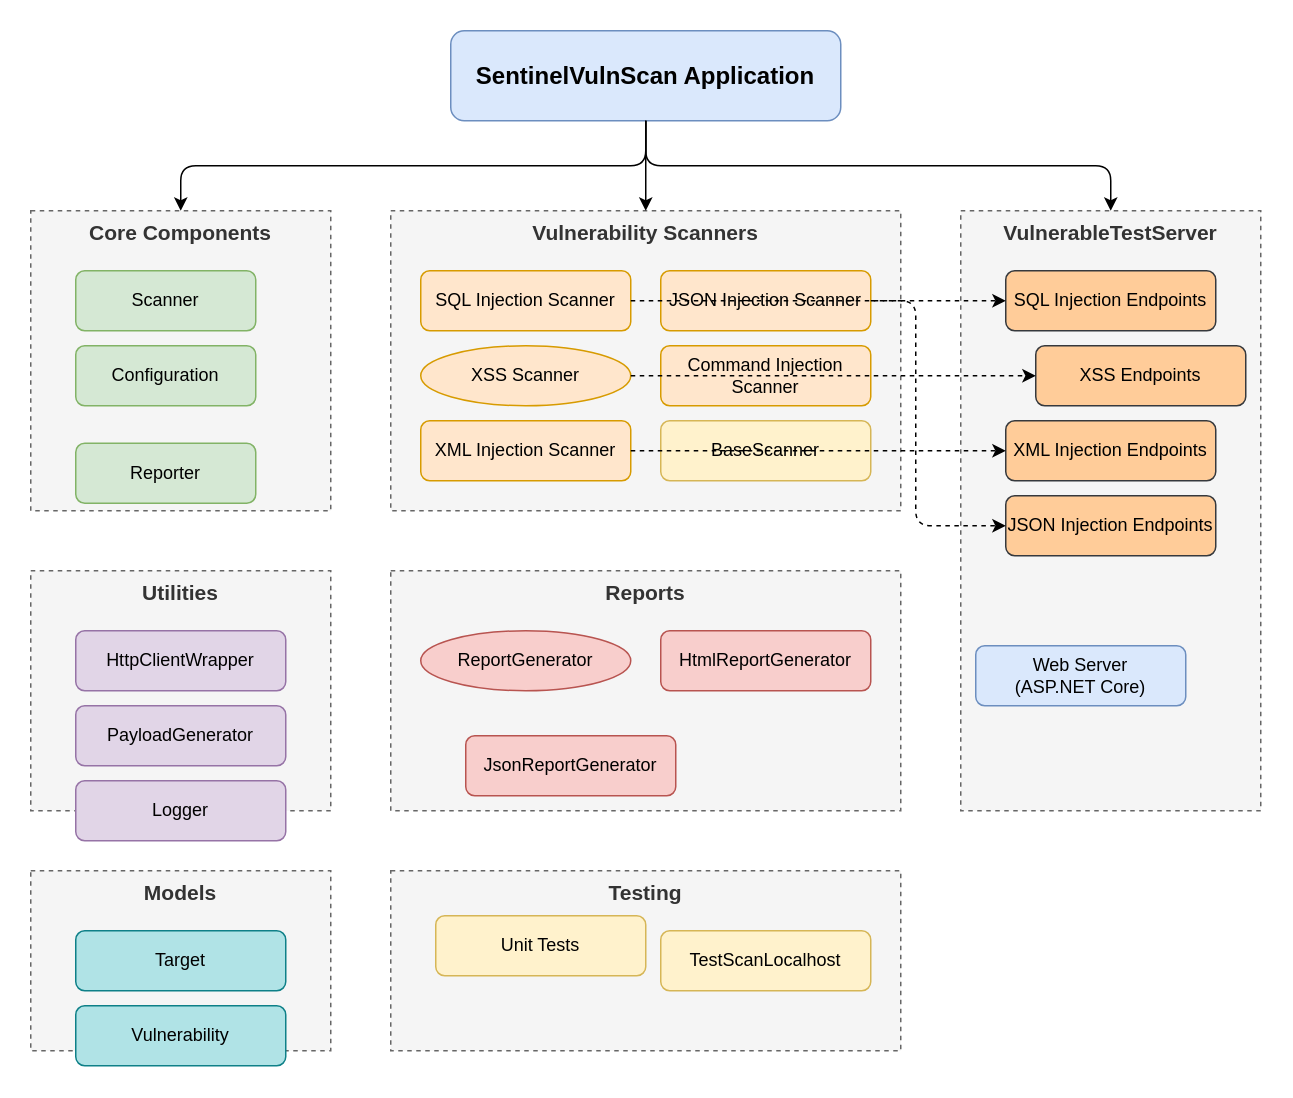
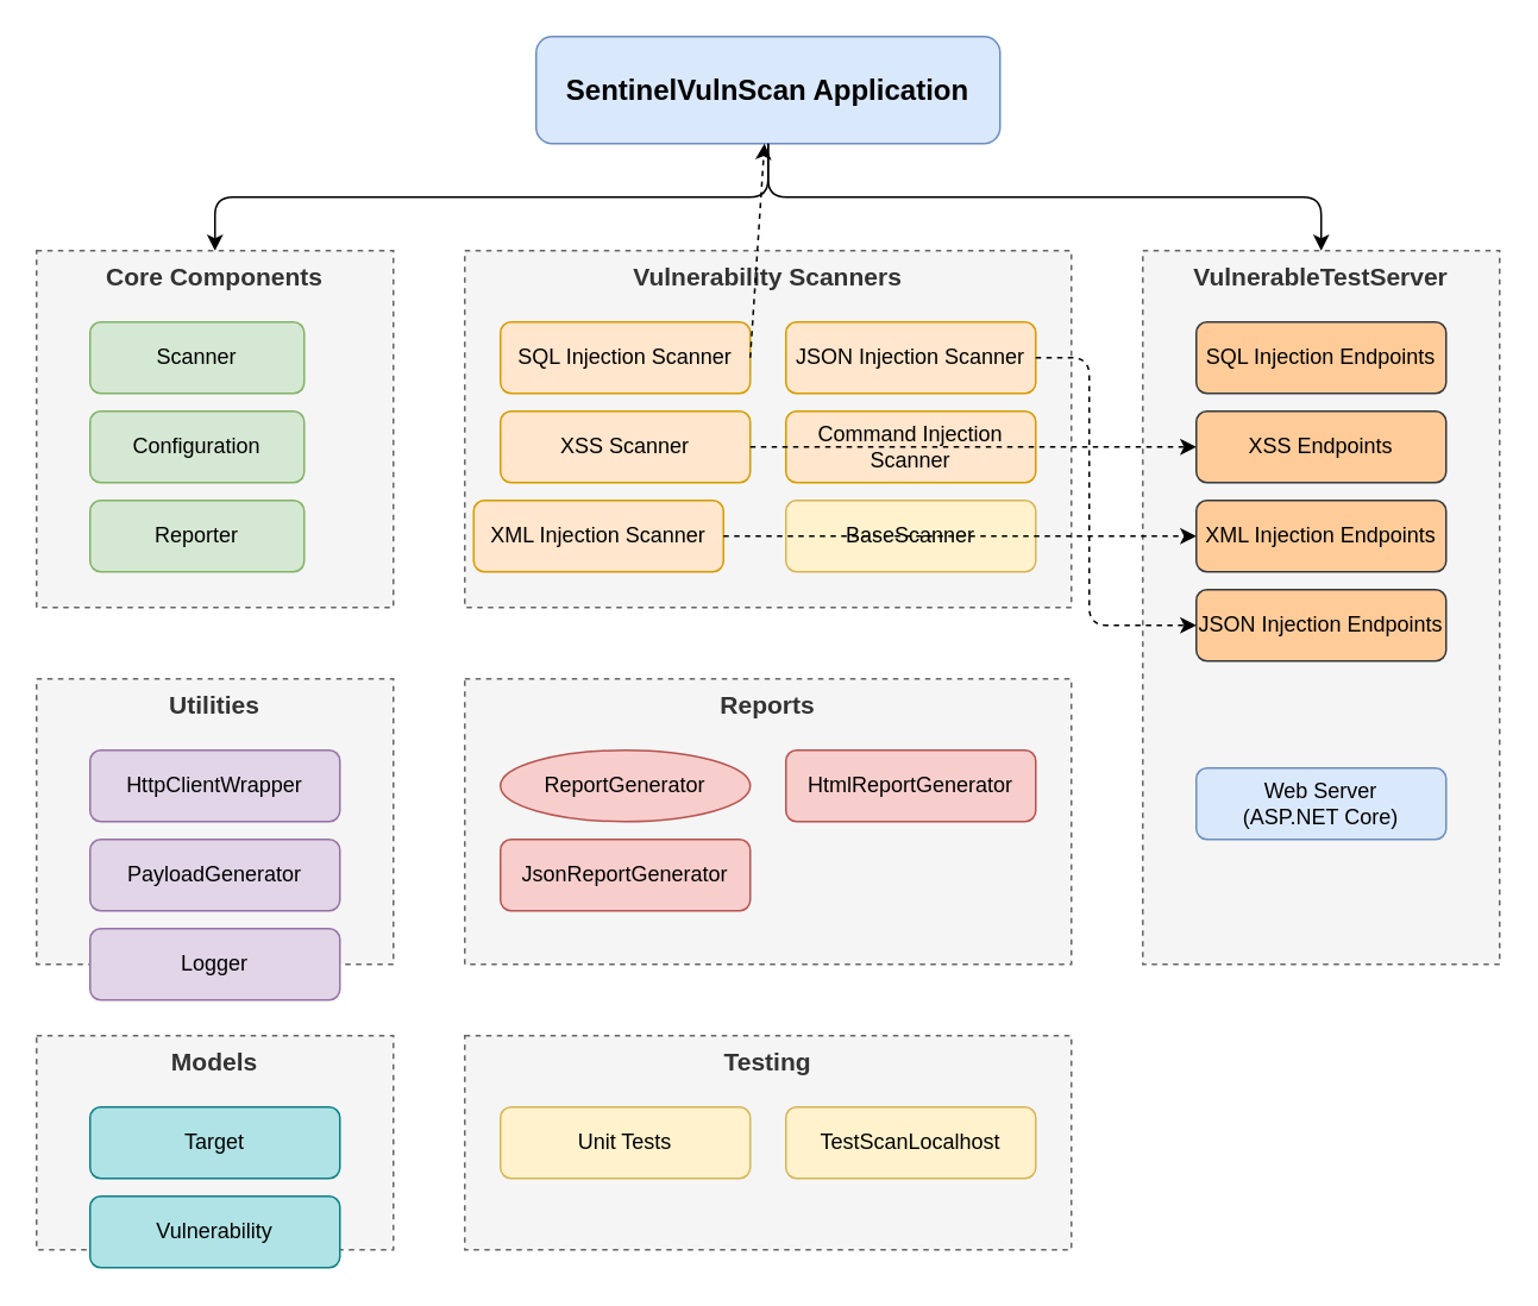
  <mxCell id="0" />
  <mxCell id="1" parent="0" />
  <mxCell id="2" value="SentinelVulnScan Application" style="rounded=1;whiteSpace=wrap;html=1;fillColor=#dae8fc;strokeColor=#6c8ebf;fontSize=16;fontStyle=1" vertex="1" parent="1"><mxGeometry x="300" y="20" width="260" height="60" as="geometry" /></mxCell>
  <mxCell id="3" value="Core Components" style="rounded=0;whiteSpace=wrap;html=1;fillColor=#f5f5f5;strokeColor=#666666;fontColor=#333333;fontSize=14;fontStyle=1;verticalAlign=top;dashed=1;" vertex="1" parent="1"><mxGeometry x="20" y="140" width="200" height="200" as="geometry" /></mxCell>
  <mxCell id="4" value="Scanner" style="rounded=1;whiteSpace=wrap;html=1;fillColor=#d5e8d4;strokeColor=#82b366;" vertex="1" parent="1"><mxGeometry x="50" y="180" width="120" height="40" as="geometry" /></mxCell>
  <mxCell id="5" value="Configuration" style="rounded=1;whiteSpace=wrap;html=1;fillColor=#d5e8d4;strokeColor=#82b366;" vertex="1" parent="1"><mxGeometry x="50" y="230" width="120" height="40" as="geometry" /></mxCell>
- <mxCell id="6" value="Reporter" style="rounded=1;whiteSpace=wrap;html=1;fillColor=#d5e8d4;strokeColor=#82b366;" vertex="1" parent="1"><mxGeometry x="50" y="295" width="120" height="40" as="geometry" /></mxCell>
+ <mxCell id="6" value="Reporter" style="rounded=1;whiteSpace=wrap;html=1;fillColor=#d5e8d4;strokeColor=#82b366;" vertex="1" parent="1"><mxGeometry x="50" y="280" width="120" height="40" as="geometry" /></mxCell>
  <mxCell id="7" value="Vulnerability Scanners" style="rounded=0;whiteSpace=wrap;html=1;fillColor=#f5f5f5;strokeColor=#666666;fontColor=#333333;fontSize=14;fontStyle=1;verticalAlign=top;dashed=1;" vertex="1" parent="1"><mxGeometry x="260" y="140" width="340" height="200" as="geometry" /></mxCell>
  <mxCell id="8" value="SQL Injection Scanner" style="rounded=1;whiteSpace=wrap;html=1;fillColor=#ffe6cc;strokeColor=#d79b00;" vertex="1" parent="1"><mxGeometry x="280" y="180" width="140" height="40" as="geometry" /></mxCell>
- <mxCell id="9" value="XSS Scanner" style="ellipse;whiteSpace=wrap;html=1;fillColor=#ffe6cc;strokeColor=#d79b00;" vertex="1" parent="1"><mxGeometry x="280" y="230" width="140" height="40" as="geometry" /></mxCell>
- <mxCell id="10" value="XML Injection Scanner" style="rounded=1;whiteSpace=wrap;html=1;fillColor=#ffe6cc;strokeColor=#d79b00;" vertex="1" parent="1"><mxGeometry x="280" y="280" width="140" height="40" as="geometry" /></mxCell>
+ <mxCell id="9" value="XSS Scanner" style="rounded=1;whiteSpace=wrap;html=1;fillColor=#ffe6cc;strokeColor=#d79b00;" vertex="1" parent="1"><mxGeometry x="280" y="230" width="140" height="40" as="geometry" /></mxCell>
+ <mxCell id="10" value="XML Injection Scanner" style="rounded=1;whiteSpace=wrap;html=1;fillColor=#ffe6cc;strokeColor=#d79b00;" vertex="1" parent="1"><mxGeometry x="265" y="280" width="140" height="40" as="geometry" /></mxCell>
  <mxCell id="11" value="JSON Injection Scanner" style="rounded=1;whiteSpace=wrap;html=1;fillColor=#ffe6cc;strokeColor=#d79b00;" vertex="1" parent="1"><mxGeometry x="440" y="180" width="140" height="40" as="geometry" /></mxCell>
  <mxCell id="12" value="Command Injection Scanner" style="rounded=1;whiteSpace=wrap;html=1;fillColor=#ffe6cc;strokeColor=#d79b00;" vertex="1" parent="1"><mxGeometry x="440" y="230" width="140" height="40" as="geometry" /></mxCell>
  <mxCell id="13" value="BaseScanner" style="rounded=1;whiteSpace=wrap;html=1;fillColor=#fff2cc;strokeColor=#d6b656;" vertex="1" parent="1"><mxGeometry x="440" y="280" width="140" height="40" as="geometry" /></mxCell>
  <mxCell id="14" value="Utilities" style="rounded=0;whiteSpace=wrap;html=1;fillColor=#f5f5f5;strokeColor=#666666;fontColor=#333333;fontSize=14;fontStyle=1;verticalAlign=top;dashed=1;" vertex="1" parent="1"><mxGeometry x="20" y="380" width="200" height="160" as="geometry" /></mxCell>
  <mxCell id="15" value="HttpClientWrapper" style="rounded=1;whiteSpace=wrap;html=1;fillColor=#e1d5e7;strokeColor=#9673a6;" vertex="1" parent="1"><mxGeometry x="50" y="420" width="140" height="40" as="geometry" /></mxCell>
  <mxCell id="16" value="PayloadGenerator" style="rounded=1;whiteSpace=wrap;html=1;fillColor=#e1d5e7;strokeColor=#9673a6;" vertex="1" parent="1"><mxGeometry x="50" y="470" width="140" height="40" as="geometry" /></mxCell>
  <mxCell id="17" value="Logger" style="rounded=1;whiteSpace=wrap;html=1;fillColor=#e1d5e7;strokeColor=#9673a6;" vertex="1" parent="1"><mxGeometry x="50" y="520" width="140" height="40" as="geometry" /></mxCell>
  <mxCell id="18" value="Reports" style="rounded=0;whiteSpace=wrap;html=1;fillColor=#f5f5f5;strokeColor=#666666;fontColor=#333333;fontSize=14;fontStyle=1;verticalAlign=top;dashed=1;" vertex="1" parent="1"><mxGeometry x="260" y="380" width="340" height="160" as="geometry" /></mxCell>
  <mxCell id="19" value="ReportGenerator" style="ellipse;whiteSpace=wrap;html=1;fillColor=#f8cecc;strokeColor=#b85450;" vertex="1" parent="1"><mxGeometry x="280" y="420" width="140" height="40" as="geometry" /></mxCell>
  <mxCell id="20" value="HtmlReportGenerator" style="rounded=1;whiteSpace=wrap;html=1;fillColor=#f8cecc;strokeColor=#b85450;" vertex="1" parent="1"><mxGeometry x="440" y="420" width="140" height="40" as="geometry" /></mxCell>
- <mxCell id="21" value="JsonReportGenerator" style="rounded=1;whiteSpace=wrap;html=1;fillColor=#f8cecc;strokeColor=#b85450;" vertex="1" parent="1"><mxGeometry x="310" y="490" width="140" height="40" as="geometry" /></mxCell>
+ <mxCell id="21" value="JsonReportGenerator" style="rounded=1;whiteSpace=wrap;html=1;fillColor=#f8cecc;strokeColor=#b85450;" vertex="1" parent="1"><mxGeometry x="280" y="470" width="140" height="40" as="geometry" /></mxCell>
  <mxCell id="22" value="VulnerableTestServer" style="rounded=0;whiteSpace=wrap;html=1;fillColor=#f5f5f5;strokeColor=#666666;fontColor=#333333;fontSize=14;fontStyle=1;verticalAlign=top;dashed=1;" vertex="1" parent="1"><mxGeometry x="640" y="140" width="200" height="400" as="geometry" /></mxCell>
  <mxCell id="23" value="SQL Injection Endpoints" style="rounded=1;whiteSpace=wrap;html=1;fillColor=#ffcc99;strokeColor=#36393d;" vertex="1" parent="1"><mxGeometry x="670" y="180" width="140" height="40" as="geometry" /></mxCell>
- <mxCell id="24" value="XSS Endpoints" style="rounded=1;whiteSpace=wrap;html=1;fillColor=#ffcc99;strokeColor=#36393d;" vertex="1" parent="1"><mxGeometry x="690" y="230" width="140" height="40" as="geometry" /></mxCell>
+ <mxCell id="24" value="XSS Endpoints" style="rounded=1;whiteSpace=wrap;html=1;fillColor=#ffcc99;strokeColor=#36393d;" vertex="1" parent="1"><mxGeometry x="670" y="230" width="140" height="40" as="geometry" /></mxCell>
  <mxCell id="25" value="XML Injection Endpoints" style="rounded=1;whiteSpace=wrap;html=1;fillColor=#ffcc99;strokeColor=#36393d;" vertex="1" parent="1"><mxGeometry x="670" y="280" width="140" height="40" as="geometry" /></mxCell>
  <mxCell id="26" value="JSON Injection Endpoints" style="rounded=1;whiteSpace=wrap;html=1;fillColor=#ffcc99;strokeColor=#36393d;" vertex="1" parent="1"><mxGeometry x="670" y="330" width="140" height="40" as="geometry" /></mxCell>
- <mxCell id="27" value="Web Server&#10;(ASP.NET Core)" style="rounded=1;whiteSpace=wrap;html=1;fillColor=#dae8fc;strokeColor=#6c8ebf;" vertex="1" parent="1"><mxGeometry x="650" y="430" width="140" height="40" as="geometry" /></mxCell>
+ <mxCell id="27" value="Web Server&#10;(ASP.NET Core)" style="rounded=1;whiteSpace=wrap;html=1;fillColor=#dae8fc;strokeColor=#6c8ebf;" vertex="1" parent="1"><mxGeometry x="670" y="430" width="140" height="40" as="geometry" /></mxCell>
  <mxCell id="28" value="Models" style="rounded=0;whiteSpace=wrap;html=1;fillColor=#f5f5f5;strokeColor=#666666;fontColor=#333333;fontSize=14;fontStyle=1;verticalAlign=top;dashed=1;" vertex="1" parent="1"><mxGeometry x="20" y="580" width="200" height="120" as="geometry" /></mxCell>
  <mxCell id="29" value="Target" style="rounded=1;whiteSpace=wrap;html=1;fillColor=#b0e3e6;strokeColor=#0e8088;" vertex="1" parent="1"><mxGeometry x="50" y="620" width="140" height="40" as="geometry" /></mxCell>
  <mxCell id="30" value="Vulnerability" style="rounded=1;whiteSpace=wrap;html=1;fillColor=#b0e3e6;strokeColor=#0e8088;" vertex="1" parent="1"><mxGeometry x="50" y="670" width="140" height="40" as="geometry" /></mxCell>
  <mxCell id="31" value="Testing" style="rounded=0;whiteSpace=wrap;html=1;fillColor=#f5f5f5;strokeColor=#666666;fontColor=#333333;fontSize=14;fontStyle=1;verticalAlign=top;dashed=1;" vertex="1" parent="1"><mxGeometry x="260" y="580" width="340" height="120" as="geometry" /></mxCell>
- <mxCell id="32" value="Unit Tests" style="rounded=1;whiteSpace=wrap;html=1;fillColor=#fff2cc;strokeColor=#d6b656;" vertex="1" parent="1"><mxGeometry x="290" y="610" width="140" height="40" as="geometry" /></mxCell>
+ <mxCell id="32" value="Unit Tests" style="rounded=1;whiteSpace=wrap;html=1;fillColor=#fff2cc;strokeColor=#d6b656;" vertex="1" parent="1"><mxGeometry x="280" y="620" width="140" height="40" as="geometry" /></mxCell>
  <mxCell id="33" value="TestScanLocalhost" style="rounded=1;whiteSpace=wrap;html=1;fillColor=#fff2cc;strokeColor=#d6b656;" vertex="1" parent="1"><mxGeometry x="440" y="620" width="140" height="40" as="geometry" /></mxCell>
  <mxCell id="34" value="" style="endArrow=classic;html=1;exitX=0.5;exitY=1;exitDx=0;exitDy=0;entryX=0.5;entryY=0;entryDx=0;entryDy=0;" edge="1" parent="1" source="2" target="3"><mxGeometry width="50" height="50" relative="1" as="geometry"><mxPoint x="400" y="400" as="sourcePoint" /><mxPoint x="450" y="350" as="targetPoint" /><Array as="points"><mxPoint x="430" y="110" /><mxPoint x="120" y="110" /></Array></mxGeometry></mxCell>
- <mxCell id="35" value="" style="endArrow=classic;html=1;exitX=0.5;exitY=1;exitDx=0;exitDy=0;entryX=0.5;entryY=0;entryDx=0;entryDy=0;" edge="1" parent="1" source="2" target="7"><mxGeometry width="50" height="50" relative="1" as="geometry"><mxPoint x="400" y="400" as="sourcePoint" /><mxPoint x="450" y="350" as="targetPoint" /></mxGeometry></mxCell>
  <mxCell id="36" value="" style="endArrow=classic;html=1;exitX=0.5;exitY=1;exitDx=0;exitDy=0;entryX=0.5;entryY=0;entryDx=0;entryDy=0;" edge="1" parent="1" source="2" target="22"><mxGeometry width="50" height="50" relative="1" as="geometry"><mxPoint x="400" y="400" as="sourcePoint" /><mxPoint x="450" y="350" as="targetPoint" /><Array as="points"><mxPoint x="430" y="110" /><mxPoint x="740" y="110" /></Array></mxGeometry></mxCell>
- <mxCell id="37" value="" style="endArrow=classic;html=1;exitX=1;exitY=0.5;exitDx=0;exitDy=0;entryX=0;entryY=0.5;entryDx=0;entryDy=0;dashed=1;" edge="1" parent="1" source="8" target="23"><mxGeometry width="50" height="50" relative="1" as="geometry"><mxPoint x="400" y="400" as="sourcePoint" /><mxPoint x="450" y="350" as="targetPoint" /></mxGeometry></mxCell>
+ <mxCell id="37" value="" style="endArrow=classic;html=1;exitX=1;exitY=0.5;exitDx=0;exitDy=0;dashed=1;" edge="1" parent="1" source="8" target="2"><mxGeometry width="50" height="50" relative="1" as="geometry"><mxPoint x="400" y="400" as="sourcePoint" /><mxPoint x="450" y="350" as="targetPoint" /></mxGeometry></mxCell>
  <mxCell id="38" value="" style="endArrow=classic;html=1;exitX=1;exitY=0.5;exitDx=0;exitDy=0;entryX=0;entryY=0.5;entryDx=0;entryDy=0;dashed=1;" edge="1" parent="1" source="9" target="24"><mxGeometry width="50" height="50" relative="1" as="geometry"><mxPoint x="400" y="400" as="sourcePoint" /><mxPoint x="450" y="350" as="targetPoint" /></mxGeometry></mxCell>
  <mxCell id="39" value="" style="endArrow=classic;html=1;exitX=1;exitY=0.5;exitDx=0;exitDy=0;entryX=0;entryY=0.5;entryDx=0;entryDy=0;dashed=1;" edge="1" parent="1" source="10" target="25"><mxGeometry width="50" height="50" relative="1" as="geometry"><mxPoint x="400" y="400" as="sourcePoint" /><mxPoint x="450" y="350" as="targetPoint" /></mxGeometry></mxCell>
  <mxCell id="40" value="" style="endArrow=classic;html=1;exitX=1;exitY=0.5;exitDx=0;exitDy=0;entryX=0;entryY=0.5;entryDx=0;entryDy=0;dashed=1;" edge="1" parent="1" source="11" target="26"><mxGeometry width="50" height="50" relative="1" as="geometry"><mxPoint x="400" y="400" as="sourcePoint" /><mxPoint x="450" y="350" as="targetPoint" /><Array as="points"><mxPoint x="610" y="200" /><mxPoint x="610" y="350" /></Array></mxGeometry></mxCell>
